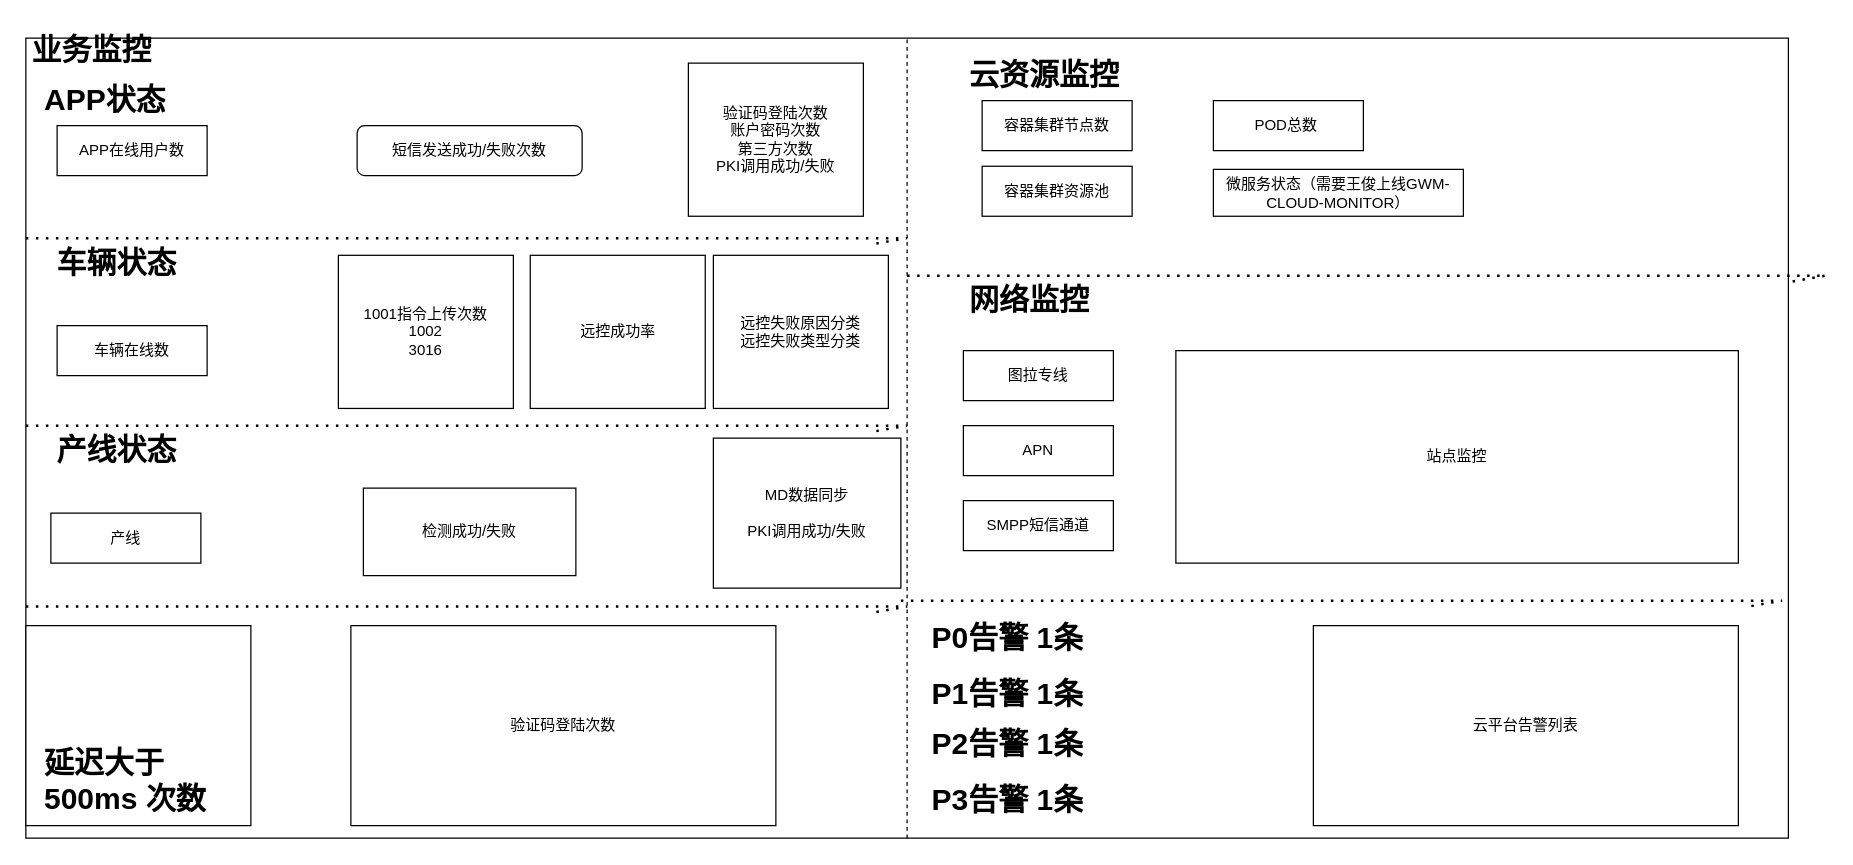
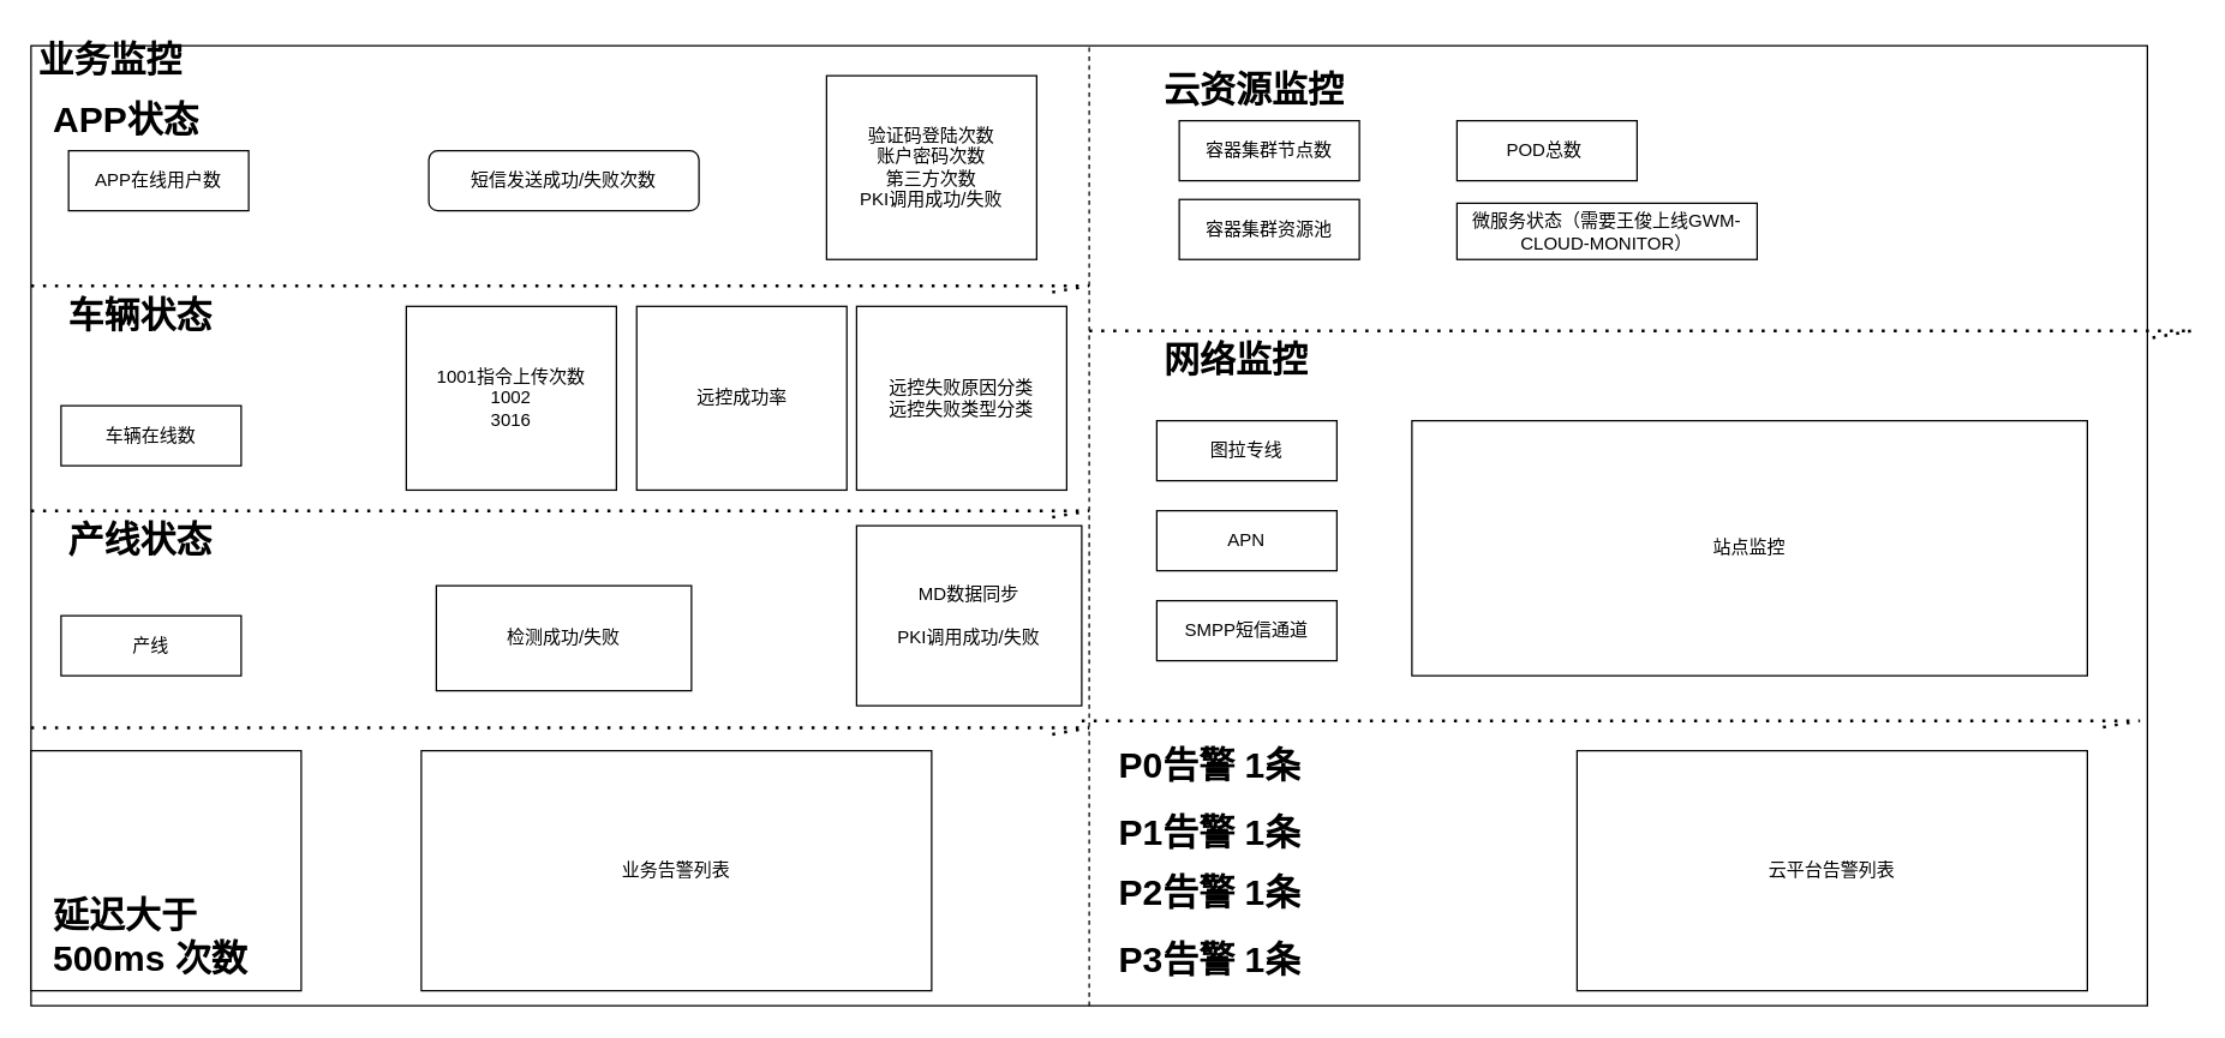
  <mxCell id="0" />
  <mxCell id="1" parent="0" />
  <mxCell id="2" value="" style="rounded=0;whiteSpace=wrap;html=1;" parent="1" vertex="1"><mxGeometry x="20" y="30" width="1410" height="640" as="geometry" /></mxCell>
  <mxCell id="3" value="" style="endArrow=none;dashed=1;html=1;rounded=0;entryX=0.5;entryY=0;entryDx=0;entryDy=0;exitX=0.5;exitY=1;exitDx=0;exitDy=0;" parent="1" source="2" target="2" edge="1"><mxGeometry width="50" height="50" relative="1" as="geometry"><mxPoint x="755" y="610" as="sourcePoint" /><mxPoint x="730" y="320" as="targetPoint" /></mxGeometry></mxCell>
  <mxCell id="4" value="&lt;h1&gt;云资源监控&lt;/h1&gt;" style="text;html=1;strokeColor=none;fillColor=none;spacing=5;spacingTop=-20;whiteSpace=wrap;overflow=hidden;rounded=0;" parent="1" vertex="1"><mxGeometry x="770" y="40" width="150" height="50" as="geometry" /></mxCell>
  <mxCell id="5" value="容器集群节点数" style="rounded=0;whiteSpace=wrap;html=1;" parent="1" vertex="1"><mxGeometry x="785" y="80" width="120" height="40" as="geometry" /></mxCell>
  <mxCell id="6" value="POD总数&lt;span style=&quot;white-space: pre&quot;&gt; &lt;/span&gt;" style="rounded=0;whiteSpace=wrap;html=1;" parent="1" vertex="1"><mxGeometry x="970" y="80" width="120" height="40" as="geometry" /></mxCell>
  <mxCell id="7" value="&lt;h1&gt;业务监控&lt;/h1&gt;" style="text;html=1;strokeColor=none;fillColor=none;spacing=5;spacingTop=-20;whiteSpace=wrap;overflow=hidden;rounded=0;" parent="1" vertex="1"><mxGeometry x="20" y="20" width="150" height="50" as="geometry" /></mxCell>
  <mxCell id="8" value="容器集群资源池" style="rounded=0;whiteSpace=wrap;html=1;" parent="1" vertex="1"><mxGeometry x="785" y="132.5" width="120" height="40" as="geometry" /></mxCell>
- <mxCell id="9" value="车辆在线数" style="rounded=0;whiteSpace=wrap;html=1;" parent="1" vertex="1"><mxGeometry x="45" y="260" width="120" height="40" as="geometry" /></mxCell>
+ <mxCell id="9" value="车辆在线数" style="rounded=0;whiteSpace=wrap;html=1;" parent="1" vertex="1"><mxGeometry x="40" y="270" width="120" height="40" as="geometry" /></mxCell>
  <mxCell id="10" value="APP在线用户数" style="rounded=0;whiteSpace=wrap;html=1;" parent="1" vertex="1"><mxGeometry x="45" y="100" width="120" height="40" as="geometry" /></mxCell>
  <mxCell id="11" value="产线" style="rounded=0;whiteSpace=wrap;html=1;" parent="1" vertex="1"><mxGeometry x="40" y="410" width="120" height="40" as="geometry" /></mxCell>
  <mxCell id="12" value="图拉专线" style="rounded=0;whiteSpace=wrap;html=1;" parent="1" vertex="1"><mxGeometry x="770" y="280" width="120" height="40" as="geometry" /></mxCell>
  <mxCell id="13" value="" style="endArrow=none;dashed=1;html=1;dashPattern=1 3;strokeWidth=2;rounded=0;" parent="1" target="2" edge="1"><mxGeometry width="50" height="50" relative="1" as="geometry"><mxPoint x="725" y="220" as="sourcePoint" /><mxPoint x="730" y="320" as="targetPoint" /><Array as="points"><mxPoint x="1460" y="220" /></Array></mxGeometry></mxCell>
  <mxCell id="14" value="&lt;h1&gt;网络监控&lt;/h1&gt;" style="text;html=1;strokeColor=none;fillColor=none;spacing=5;spacingTop=-20;whiteSpace=wrap;overflow=hidden;rounded=0;" parent="1" vertex="1"><mxGeometry x="770" y="220" width="150" height="50" as="geometry" /></mxCell>
  <mxCell id="15" value="APN" style="rounded=0;whiteSpace=wrap;html=1;" parent="1" vertex="1"><mxGeometry x="770" y="340" width="120" height="40" as="geometry" /></mxCell>
  <mxCell id="16" value="SMPP短信通道" style="rounded=0;whiteSpace=wrap;html=1;" parent="1" vertex="1"><mxGeometry x="770" y="400" width="120" height="40" as="geometry" /></mxCell>
  <mxCell id="17" value="站点监控" style="rounded=0;whiteSpace=wrap;html=1;" parent="1" vertex="1"><mxGeometry x="940" y="280" width="450" height="170" as="geometry" /></mxCell>
  <mxCell id="18" value="" style="rounded=0;whiteSpace=wrap;html=1;" parent="1" vertex="1"><mxGeometry x="20" y="500" width="180" height="160" as="geometry" /></mxCell>
  <mxCell id="19" value="&lt;h1&gt;延迟大于500ms 次数&lt;/h1&gt;" style="text;html=1;strokeColor=none;fillColor=none;spacing=5;spacingTop=-20;whiteSpace=wrap;overflow=hidden;rounded=0;" parent="1" vertex="1"><mxGeometry x="30" y="590" width="150" height="60" as="geometry" /></mxCell>
  <mxCell id="20" value="" style="endArrow=none;dashed=1;html=1;dashPattern=1 3;strokeWidth=2;rounded=0;" parent="1" edge="1"><mxGeometry width="50" height="50" relative="1" as="geometry"><mxPoint x="20" y="340" as="sourcePoint" /><mxPoint x="695" y="345.306" as="targetPoint" /><Array as="points"><mxPoint x="725" y="340" /></Array></mxGeometry></mxCell>
  <mxCell id="21" value="&lt;h1&gt;车辆状态&lt;/h1&gt;" style="text;html=1;strokeColor=none;fillColor=none;spacing=5;spacingTop=-20;whiteSpace=wrap;overflow=hidden;rounded=0;" parent="1" vertex="1"><mxGeometry x="40" y="190" width="210" height="50" as="geometry" /></mxCell>
- <mxCell id="22" value="验证码登陆次数" style="rounded=0;whiteSpace=wrap;html=1;" parent="1" vertex="1"><mxGeometry x="280" y="500" width="340" height="160" as="geometry" /></mxCell>
+ <mxCell id="22" value="业务告警列表" style="rounded=0;whiteSpace=wrap;html=1;" parent="1" vertex="1"><mxGeometry x="280" y="500" width="340" height="160" as="geometry" /></mxCell>
  <mxCell id="23" value="云平台告警列表" style="rounded=0;whiteSpace=wrap;html=1;" parent="1" vertex="1"><mxGeometry x="1050" y="500" width="340" height="160" as="geometry" /></mxCell>
  <mxCell id="24" value="" style="endArrow=none;dashed=1;html=1;dashPattern=1 3;strokeWidth=2;rounded=0;" parent="1" edge="1"><mxGeometry width="50" height="50" relative="1" as="geometry"><mxPoint x="720" y="480" as="sourcePoint" /><mxPoint x="1395" y="485.306" as="targetPoint" /><Array as="points"><mxPoint x="1425" y="480" /></Array></mxGeometry></mxCell>
  <mxCell id="25" value="&lt;h1&gt;P0告警 1条&lt;/h1&gt;" style="text;html=1;strokeColor=none;fillColor=none;spacing=5;spacingTop=-20;whiteSpace=wrap;overflow=hidden;rounded=0;" parent="1" vertex="1"><mxGeometry x="740" y="490" width="290" height="40" as="geometry" /></mxCell>
  <mxCell id="26" value="&lt;h1&gt;P1告警 1条&lt;/h1&gt;" style="text;html=1;strokeColor=none;fillColor=none;spacing=5;spacingTop=-20;whiteSpace=wrap;overflow=hidden;rounded=0;" parent="1" vertex="1"><mxGeometry x="740" y="535" width="290" height="40" as="geometry" /></mxCell>
  <mxCell id="27" value="&lt;h1&gt;P2告警 1条&lt;/h1&gt;" style="text;html=1;strokeColor=none;fillColor=none;spacing=5;spacingTop=-20;whiteSpace=wrap;overflow=hidden;rounded=0;" parent="1" vertex="1"><mxGeometry x="740" y="575" width="290" height="40" as="geometry" /></mxCell>
  <mxCell id="28" value="&lt;h1&gt;P3告警 1条&lt;/h1&gt;" style="text;html=1;strokeColor=none;fillColor=none;spacing=5;spacingTop=-20;whiteSpace=wrap;overflow=hidden;rounded=0;" parent="1" vertex="1"><mxGeometry x="740" y="620" width="290" height="40" as="geometry" /></mxCell>
  <mxCell id="29" value="&lt;h1&gt;&lt;br&gt;&lt;/h1&gt;" style="text;html=1;strokeColor=none;fillColor=none;spacing=5;spacingTop=-20;whiteSpace=wrap;overflow=hidden;rounded=0;" parent="1" vertex="1"><mxGeometry x="510" y="50" width="200" height="190" as="geometry" /></mxCell>
  <mxCell id="30" value="1001指令上传次数&lt;br&gt;1002&lt;br&gt;3016" style="rounded=0;whiteSpace=wrap;html=1;" parent="1" vertex="1"><mxGeometry x="270" y="203.75" width="140" height="122.5" as="geometry" /></mxCell>
  <mxCell id="31" value="验证码登陆次数&lt;br&gt;账户密码次数&lt;br&gt;第三方次数&lt;br&gt;PKI调用成功/失败" style="rounded=0;whiteSpace=wrap;html=1;" parent="1" vertex="1"><mxGeometry x="550" y="50" width="140" height="122.5" as="geometry" /></mxCell>
  <mxCell id="32" value="远控成功率" style="rounded=0;whiteSpace=wrap;html=1;" parent="1" vertex="1"><mxGeometry x="423.5" y="203.75" width="140" height="122.5" as="geometry" /></mxCell>
  <mxCell id="33" value="远控失败原因分类&lt;br&gt;远控失败类型分类" style="rounded=0;whiteSpace=wrap;html=1;" parent="1" vertex="1"><mxGeometry x="570" y="203.75" width="140" height="122.5" as="geometry" /></mxCell>
  <mxCell id="34" value="" style="endArrow=none;dashed=1;html=1;dashPattern=1 3;strokeWidth=2;rounded=0;" parent="1" edge="1"><mxGeometry width="50" height="50" relative="1" as="geometry"><mxPoint x="20" y="190" as="sourcePoint" /><mxPoint x="695" y="195.306" as="targetPoint" /><Array as="points"><mxPoint x="725" y="190" /></Array></mxGeometry></mxCell>
  <mxCell id="35" value="微服务状态（需要王俊上线GWM-CLOUD-MONITOR）" style="rounded=0;whiteSpace=wrap;html=1;" parent="1" vertex="1"><mxGeometry x="970" y="135" width="200" height="37.5" as="geometry" /></mxCell>
  <mxCell id="36" value="MD数据同步&lt;br&gt;&lt;br&gt;PKI调用成功/失败" style="rounded=0;whiteSpace=wrap;html=1;" parent="1" vertex="1"><mxGeometry x="570" y="350" width="150" height="120" as="geometry" /></mxCell>
  <mxCell id="37" value="检测成功/失败" style="rounded=0;whiteSpace=wrap;html=1;" parent="1" vertex="1"><mxGeometry x="290" y="390" width="170" height="70" as="geometry" /></mxCell>
  <mxCell id="38" value="" style="endArrow=none;dashed=1;html=1;dashPattern=1 3;strokeWidth=2;rounded=0;" parent="1" edge="1"><mxGeometry width="50" height="50" relative="1" as="geometry"><mxPoint x="20" y="484.69" as="sourcePoint" /><mxPoint x="695" y="489.996" as="targetPoint" /><Array as="points"><mxPoint x="725" y="484.69" /></Array></mxGeometry></mxCell>
  <mxCell id="39" value="短信发送成功/失败次数" style="whiteSpace=wrap;html=1;rounded=1;" parent="1" vertex="1"><mxGeometry x="285" y="100" width="180" height="40" as="geometry" /></mxCell>
  <mxCell id="40" value="&lt;h1&gt;APP状态&lt;/h1&gt;" style="text;html=1;strokeColor=none;fillColor=none;spacing=5;spacingTop=-20;whiteSpace=wrap;overflow=hidden;rounded=0;" parent="1" vertex="1"><mxGeometry x="30" y="60" width="150" height="50" as="geometry" /></mxCell>
  <mxCell id="41" value="&lt;h1&gt;产线状态&lt;/h1&gt;" style="text;html=1;strokeColor=none;fillColor=none;spacing=5;spacingTop=-20;whiteSpace=wrap;overflow=hidden;rounded=0;" parent="1" vertex="1"><mxGeometry x="40" y="340" width="210" height="50" as="geometry" /></mxCell>
